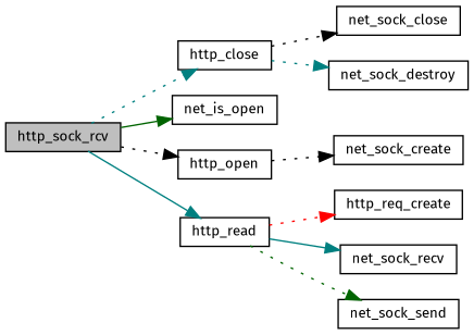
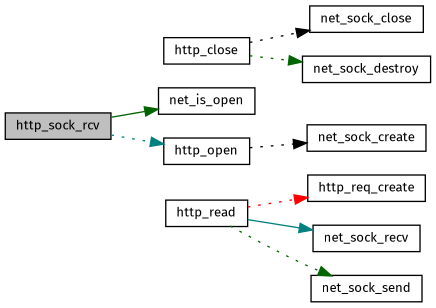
  digraph {
    fontname="Fira Sans"
    rankdir=LR
    node [color=black fillcolor=white fontname="Fira Sans" fontsize=10 shape=record style=filled]
    edge [color=teal fontname="Fira Sans" fontsize=10 labelfontname=Helvetica labelfontsize=10 style=dotted]
    n1 [fillcolor=grey75 fontcolor=black height=0.2 label=http_sock_rcv width=0.4]
    n2 [height=0.2 label=http_close width=0.4]
    n3 [height=0.2 label=net_is_open width=0.4]
    n4 [height=0.2 label=http_open width=0.4]
    n5 [height=0.2 label=http_read width=0.4]
    n6 [height=0.2 label=net_sock_close width=0.4]
    n7 [height=0.2 label=net_sock_destroy width=0.4]
    n8 [height=0.2 label=net_sock_create width=0.4]
    n9 [height=0.2 label=http_req_create width=0.4]
    n10 [height=0.2 label=net_sock_recv width=0.4]
    n11 [height=0.2 label=net_sock_send width=0.4]
-   n1 -> n2
    n1 -> n3 [color=darkgreen style=solid]
-   n1 -> n4 [color=black]
-   n1 -> n5 [style=solid]
+   n1 -> n4
    n2 -> n6 [color=black]
-   n2 -> n7
+   n2 -> n7 [color=darkgreen]
    n4 -> n8 [color=black]
    n5 -> n9 [color=red]
    n5 -> n10 [style=solid]
    n5 -> n11 [color=darkgreen]
  }
